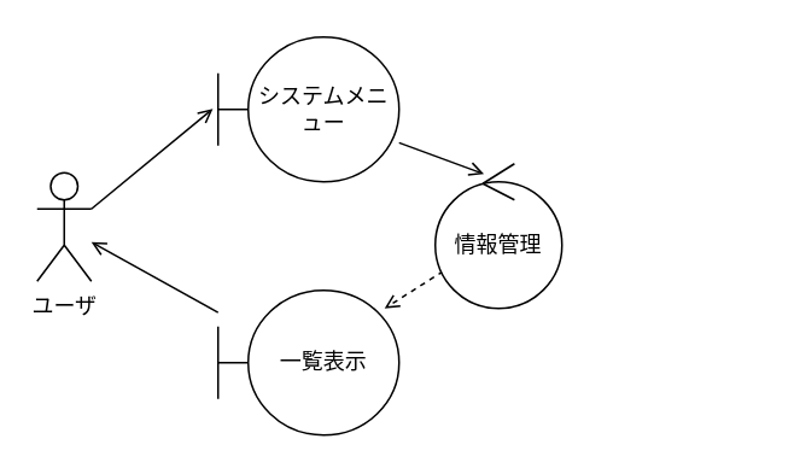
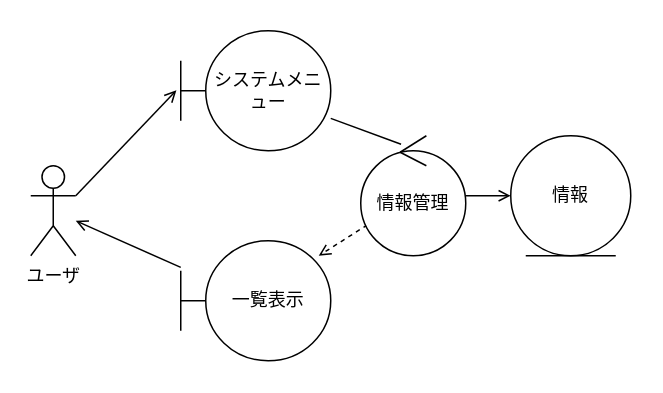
  <mxCell id="0" />
  <mxCell id="1" parent="0" />
- <mxCell id="2" value="ユーザ" style="shape=umlActor;verticalLabelPosition=bottom;verticalAlign=top;html=1;outlineConnect=0;" vertex="1" parent="1"><mxGeometry x="20" y="95" width="30" height="60" as="geometry" /></mxCell>
+ <mxCell id="2" value="ユーザ" style="shape=umlActor;verticalLabelPosition=bottom;verticalAlign=top;html=1;outlineConnect=0;" vertex="1" parent="1"><mxGeometry x="20" y="110" width="30" height="60" as="geometry" /></mxCell>
+ <mxCell id="3" style="edgeStyle=none;rounded=0;orthogonalLoop=1;jettySize=auto;html=1;entryX=0;entryY=0.5;entryDx=0;entryDy=0;endArrow=open;endFill=0;" edge="1" parent="1" source="5" target="7"><mxGeometry relative="1" as="geometry" /></mxCell>
  <mxCell id="4" style="edgeStyle=none;rounded=0;orthogonalLoop=1;jettySize=auto;html=1;endArrow=open;endFill=0;entryX=0.92;entryY=0.125;entryDx=0;entryDy=0;entryPerimeter=0;dashed=1;" edge="1" parent="1" source="5" target="11"><mxGeometry relative="1" as="geometry"><mxPoint x="290" y="60" as="targetPoint" /></mxGeometry></mxCell>
  <mxCell id="5" value="情報管理" style="ellipse;shape=umlControl;whiteSpace=wrap;html=1;" vertex="1" parent="1"><mxGeometry x="240" y="90" width="70" height="80" as="geometry" /></mxCell>
  <mxCell id="6" value="" style="rounded=0;orthogonalLoop=1;jettySize=auto;html=1;exitX=1;exitY=0.333;exitDx=0;exitDy=0;exitPerimeter=0;endArrow=open;endFill=0;entryX=-0.029;entryY=0.496;entryDx=0;entryDy=0;entryPerimeter=0;" edge="1" parent="1" source="2" target="9"><mxGeometry relative="1" as="geometry"><mxPoint x="70" y="120" as="sourcePoint" /><mxPoint x="170" y="170" as="targetPoint" /></mxGeometry></mxCell>
- <mxCell id="8" style="edgeStyle=none;rounded=0;orthogonalLoop=1;jettySize=auto;html=1;entryX=0.384;entryY=0.071;entryDx=0;entryDy=0;entryPerimeter=0;endArrow=open;endFill=0;" edge="1" parent="1" source="9" target="5"><mxGeometry relative="1" as="geometry" /></mxCell>
+ <mxCell id="7" value="情報" style="ellipse;shape=umlEntity;whiteSpace=wrap;html=1;" vertex="1" parent="1"><mxGeometry x="340" y="90" width="80" height="80" as="geometry" /></mxCell>
+ <mxCell id="8" style="edgeStyle=none;rounded=0;orthogonalLoop=1;jettySize=auto;html=1;entryX=0.384;entryY=0.071;entryDx=0;entryDy=0;entryPerimeter=0;endArrow=none;endFill=0;" edge="1" parent="1" source="9" target="5"><mxGeometry relative="1" as="geometry" /></mxCell>
  <mxCell id="9" value="システムメニュー" style="shape=umlBoundary;whiteSpace=wrap;html=1;" vertex="1" parent="1"><mxGeometry x="120" y="20" width="100" height="80" as="geometry" /></mxCell>
  <mxCell id="10" style="edgeStyle=none;rounded=0;orthogonalLoop=1;jettySize=auto;html=1;endArrow=open;endFill=0;" edge="1" parent="1" source="11" target="2"><mxGeometry relative="1" as="geometry" /></mxCell>
  <mxCell id="11" value="一覧表示" style="shape=umlBoundary;whiteSpace=wrap;html=1;" vertex="1" parent="1"><mxGeometry x="120" y="160" width="100" height="80" as="geometry" /></mxCell>
